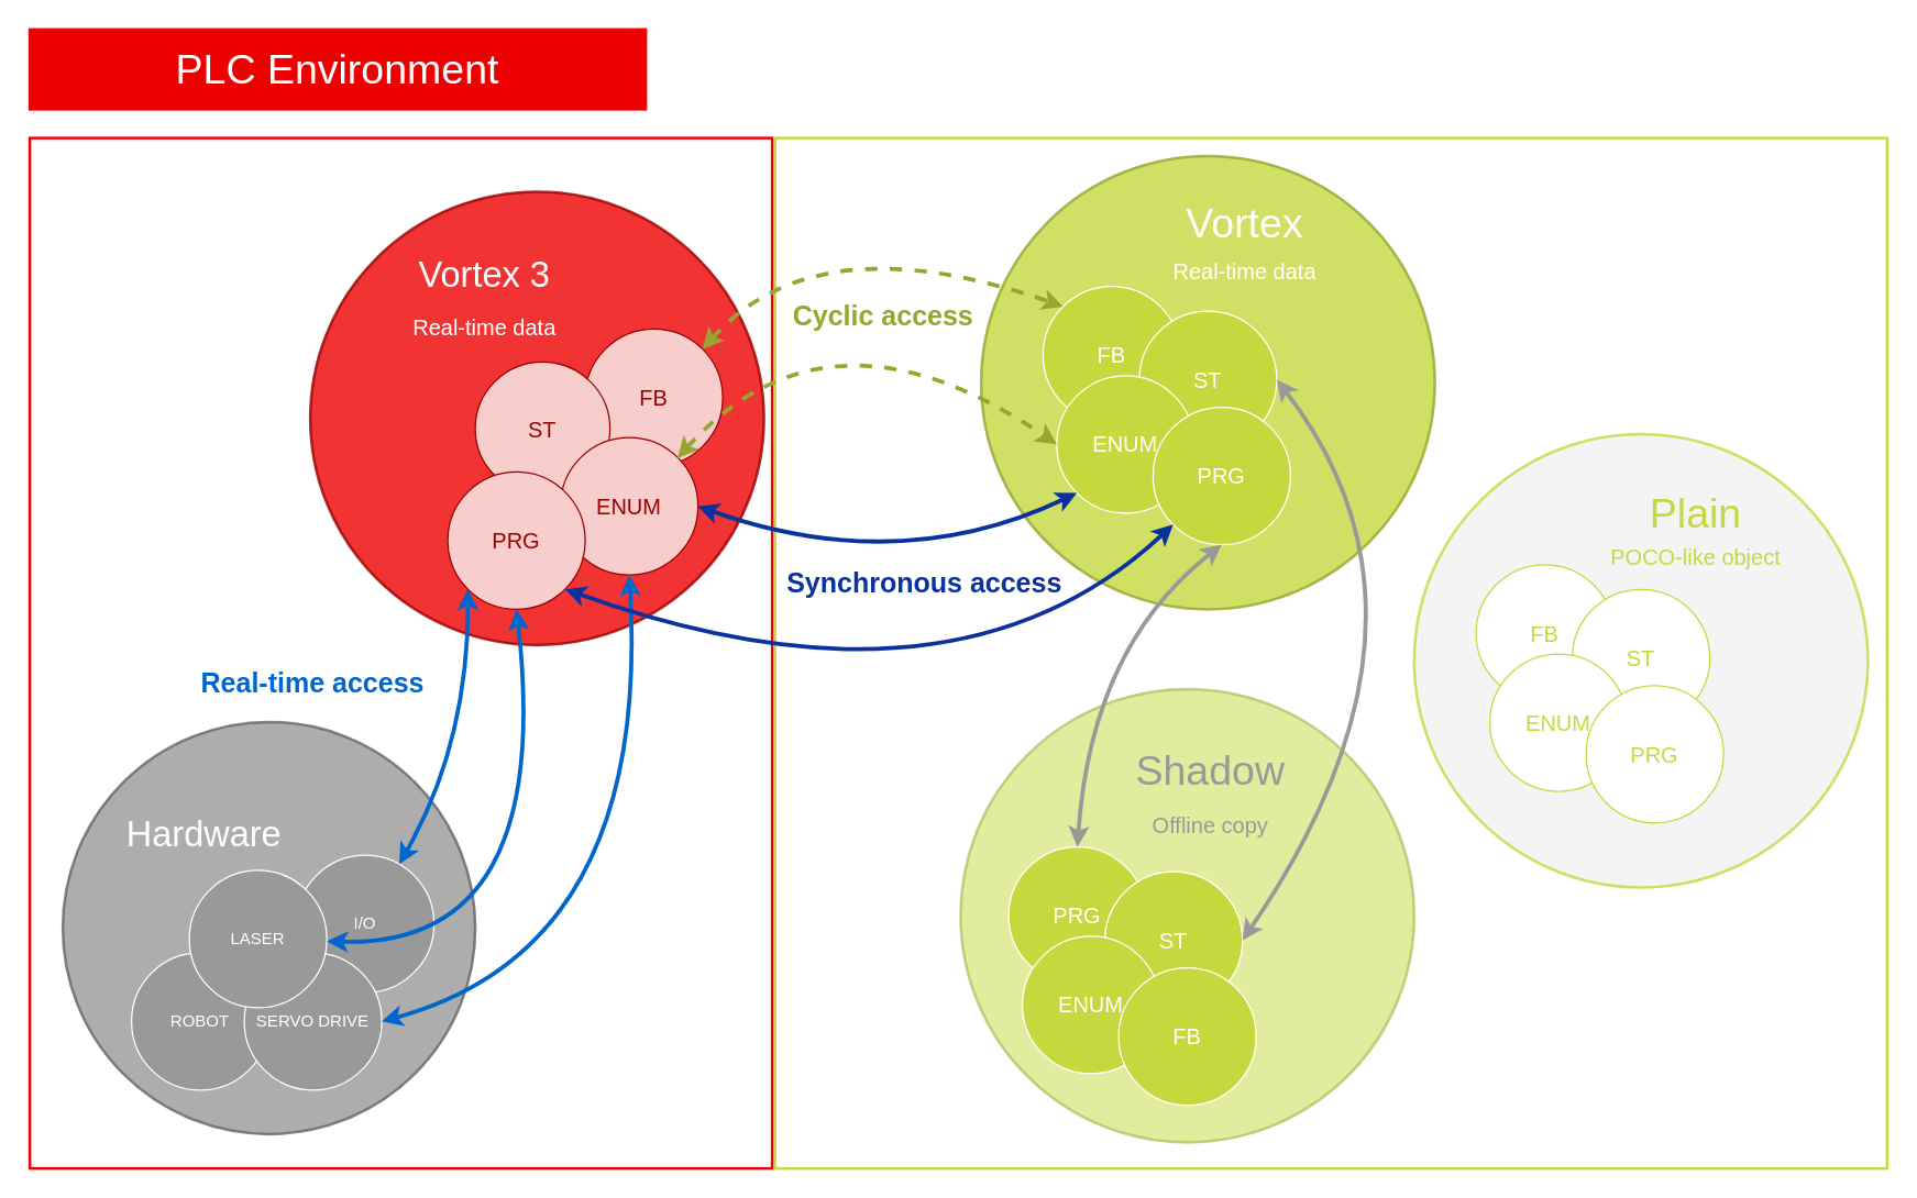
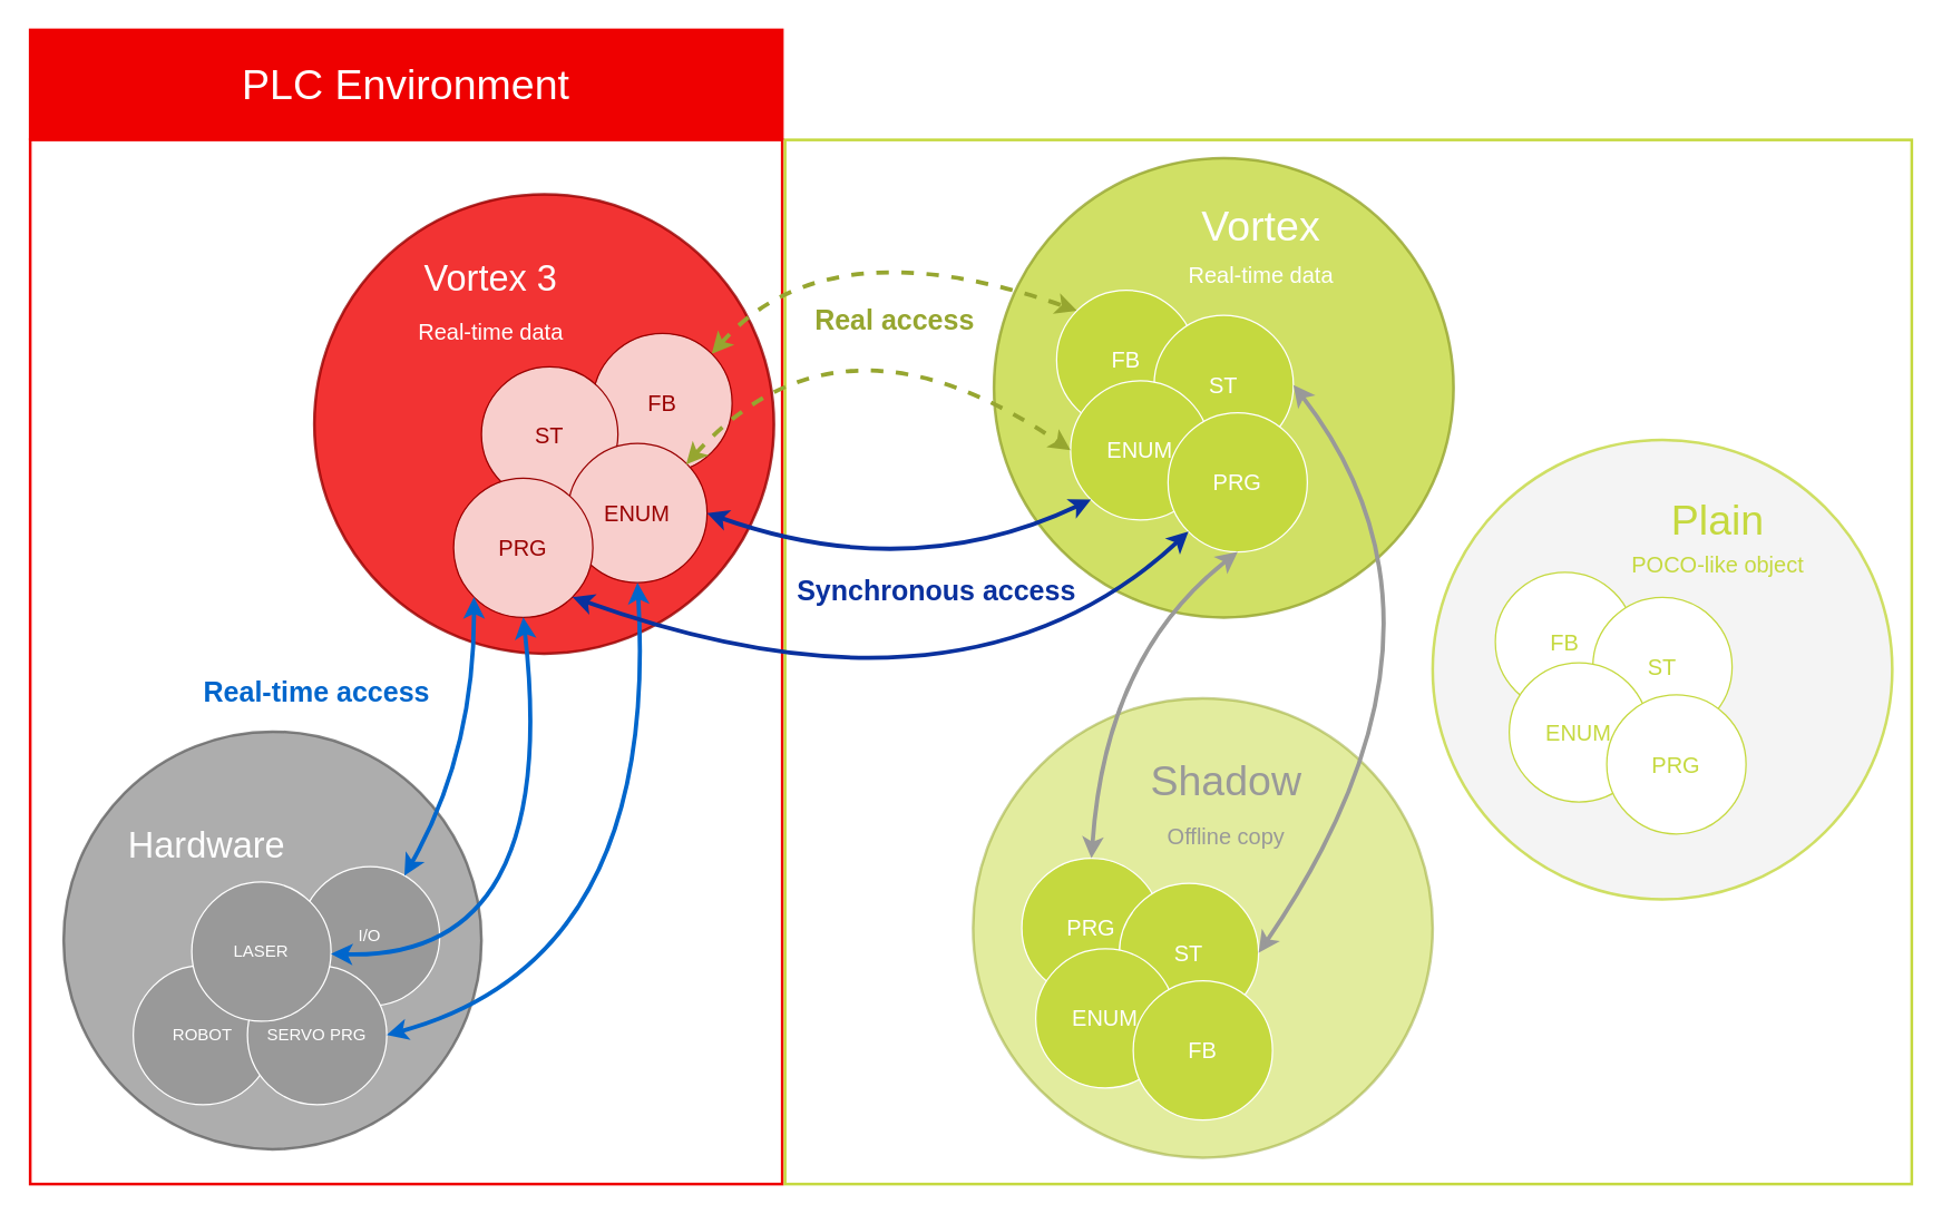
  <mxCell id="0" style=";html=1;" />
  <mxCell id="1" style=";html=1;" parent="0" />
  <mxCell id="2" value="" style="rounded=0;whiteSpace=wrap;html=1;strokeColor=#EF0000;fillColor=#FFFFFF;fontColor=#999999;align=center;strokeWidth=2;" vertex="1" parent="1"><mxGeometry x="21" y="100" width="540" height="750" as="geometry" /></mxCell>
  <mxCell id="3" value="" style="rounded=0;whiteSpace=wrap;html=1;strokeColor=#C5D93F;fillColor=#FFFFFF;fontColor=#999999;align=center;strokeWidth=2;" vertex="1" parent="1"><mxGeometry x="563" y="100" width="809" height="750" as="geometry" /></mxCell>
  <mxCell id="4" value="" style="ellipse;whiteSpace=wrap;html=1;rounded=0;shadow=0;strokeWidth=2;fillColor=#EF0000;fontSize=24;align=right;strokeColor=#990000;opacity=80;" parent="1" vertex="1"><mxGeometry x="225" y="139" width="330" height="330" as="geometry" /></mxCell>
  <mxCell id="5" value="" style="ellipse;whiteSpace=wrap;html=1;rounded=0;shadow=0;strokeWidth=2;fillColor=#999999;fontSize=24;align=right;strokeColor=#666666;opacity=80;fontColor=#333333;" parent="1" vertex="1"><mxGeometry x="45" y="525" width="300" height="300" as="geometry" /></mxCell>
  <mxCell id="6" value="" style="ellipse;whiteSpace=wrap;html=1;rounded=0;shadow=0;strokeWidth=2;fillColor=#C5D93F;fontSize=24;align=right;strokeColor=#96A630;opacity=80;" parent="1" vertex="1"><mxGeometry x="713" y="113" width="330" height="330" as="geometry" /></mxCell>
  <mxCell id="7" style="edgeStyle=none;curved=1;html=1;endArrow=classic;endFill=1;strokeColor=#96A630;strokeWidth=3;fontSize=24;dashed=1;entryX=0;entryY=0;entryDx=0;entryDy=0;exitX=1;exitY=0;exitDx=0;exitDy=0;startArrow=classic;startFill=1;" parent="1" source="9" target="22" edge="1"><mxGeometry relative="1" as="geometry"><Array as="points"><mxPoint x="593" y="160" /></Array></mxGeometry></mxCell>
- <mxCell id="8" value="&lt;font style=&quot;font-size: 20px&quot;&gt;&lt;b&gt;Cyclic access&lt;/b&gt;&lt;/font&gt;" style="text;html=1;strokeColor=none;fillColor=none;align=center;verticalAlign=middle;whiteSpace=wrap;rounded=0;shadow=0;fontSize=20;fontColor=#96A630;" parent="1" vertex="1"><mxGeometry x="533" y="208" width="218" height="41" as="geometry" /></mxCell>
+ <mxCell id="8" value="&lt;font style=&quot;font-size: 20px&quot;&gt;&lt;b&gt;Real access&lt;/b&gt;&lt;/font&gt;" style="text;html=1;strokeColor=none;fillColor=none;align=center;verticalAlign=middle;whiteSpace=wrap;rounded=0;shadow=0;fontSize=20;fontColor=#96A630;" parent="1" vertex="1"><mxGeometry x="533" y="208" width="218" height="41" as="geometry" /></mxCell>
  <mxCell id="9" value="&lt;font style=&quot;font-size: 16px&quot; color=&quot;#990000&quot;&gt;FB&lt;/font&gt;" style="ellipse;whiteSpace=wrap;html=1;fillColor=#f8cecc;align=center;strokeColor=#990000;" vertex="1" parent="1"><mxGeometry x="425" y="239" width="100" height="100" as="geometry" /></mxCell>
  <mxCell id="10" value="&lt;font style=&quot;font-size: 16px&quot; color=&quot;#990000&quot;&gt;ST&lt;/font&gt;" style="ellipse;whiteSpace=wrap;html=1;fillColor=#f8cecc;align=center;strokeColor=#990000;" vertex="1" parent="1"><mxGeometry x="345" y="263" width="98" height="97" as="geometry" /></mxCell>
  <mxCell id="11" value="&lt;font style=&quot;font-size: 16px&quot; color=&quot;#990000&quot;&gt;ENUM&lt;/font&gt;" style="ellipse;whiteSpace=wrap;html=1;fillColor=#f8cecc;align=center;strokeColor=#990000;" vertex="1" parent="1"><mxGeometry x="407" y="318" width="100" height="100" as="geometry" /></mxCell>
  <mxCell id="12" value="&lt;font style=&quot;font-size: 16px&quot; color=&quot;#990000&quot;&gt;PRG&lt;/font&gt;" style="ellipse;whiteSpace=wrap;html=1;fillColor=#f8cecc;align=center;strokeColor=#990000;" vertex="1" parent="1"><mxGeometry x="325" y="343" width="100" height="100" as="geometry" /></mxCell>
  <mxCell id="13" value="&lt;font color=&quot;#ffffff&quot; style=&quot;font-size: 26px&quot;&gt;Vortex 3&lt;/font&gt;" style="text;html=1;strokeColor=none;fillColor=none;align=center;verticalAlign=middle;whiteSpace=wrap;rounded=0;" vertex="1" parent="1"><mxGeometry x="287" y="185" width="130" height="30" as="geometry" /></mxCell>
  <mxCell id="14" value="&lt;font color=&quot;#ffffff&quot;&gt;I/O&lt;/font&gt;" style="ellipse;whiteSpace=wrap;html=1;fillColor=#999999;align=center;strokeColor=#FFFFFF;" vertex="1" parent="1"><mxGeometry x="215" y="622" width="100" height="100" as="geometry" /></mxCell>
  <mxCell id="15" value="&lt;font color=&quot;#ffffff&quot;&gt;ROBOT&lt;/font&gt;" style="ellipse;whiteSpace=wrap;html=1;fillColor=#999999;align=center;strokeColor=#FFFFFF;" vertex="1" parent="1"><mxGeometry x="95" y="693" width="100" height="100" as="geometry" /></mxCell>
- <mxCell id="16" value="&lt;font color=&quot;#ffffff&quot;&gt;SERVO DRIVE&lt;/font&gt;" style="ellipse;whiteSpace=wrap;html=1;fillColor=#999999;align=center;strokeColor=#FFFFFF;" vertex="1" parent="1"><mxGeometry x="177" y="693" width="100" height="100" as="geometry" /></mxCell>
+ <mxCell id="16" value="&lt;font color=&quot;#ffffff&quot;&gt;SERVO PRG&lt;/font&gt;" style="ellipse;whiteSpace=wrap;html=1;fillColor=#999999;align=center;strokeColor=#FFFFFF;" vertex="1" parent="1"><mxGeometry x="177" y="693" width="100" height="100" as="geometry" /></mxCell>
  <mxCell id="17" value="&lt;font color=&quot;#ffffff&quot;&gt;LASER&lt;/font&gt;" style="ellipse;whiteSpace=wrap;html=1;fillColor=#999999;align=center;strokeColor=#FFFFFF;" vertex="1" parent="1"><mxGeometry x="137" y="633" width="100" height="100" as="geometry" /></mxCell>
  <mxCell id="18" value="&lt;font color=&quot;#ffffff&quot; style=&quot;font-size: 26px&quot;&gt;Hardware&lt;/font&gt;" style="text;html=1;strokeColor=none;fillColor=none;align=center;verticalAlign=middle;whiteSpace=wrap;rounded=0;" vertex="1" parent="1"><mxGeometry x="83" y="592" width="130" height="30" as="geometry" /></mxCell>
  <mxCell id="19" style="edgeStyle=none;curved=1;html=1;entryX=0.5;entryY=1;endArrow=classic;endFill=1;strokeColor=#0066CC;strokeWidth=3;fontSize=24;entryDx=0;entryDy=0;exitX=1;exitY=0.5;exitDx=0;exitDy=0;startArrow=classic;startFill=1;" edge="1" parent="1" source="16" target="11"><mxGeometry relative="1" as="geometry"><Array as="points"><mxPoint x="473" y="690" /></Array><mxPoint x="1355" y="291.284" as="sourcePoint" /><mxPoint x="963" y="154" as="targetPoint" /></mxGeometry></mxCell>
  <mxCell id="20" style="edgeStyle=none;curved=1;html=1;entryX=0.5;entryY=1;endArrow=classic;endFill=1;strokeColor=#0066CC;strokeWidth=3;fontSize=24;entryDx=0;entryDy=0;startArrow=classic;startFill=1;" edge="1" parent="1" source="17" target="12"><mxGeometry relative="1" as="geometry"><Array as="points"><mxPoint x="403" y="690" /></Array><mxPoint x="155" y="721" as="sourcePoint" /><mxPoint x="467" y="428" as="targetPoint" /></mxGeometry></mxCell>
  <mxCell id="21" style="edgeStyle=none;curved=1;html=1;entryX=0;entryY=1;endArrow=classic;endFill=1;strokeColor=#0066CC;strokeWidth=3;fontSize=24;entryDx=0;entryDy=0;startArrow=classic;startFill=1;" edge="1" parent="1" source="14" target="12"><mxGeometry relative="1" as="geometry"><Array as="points"><mxPoint x="340" y="540" /></Array><mxPoint x="237" y="721" as="sourcePoint" /><mxPoint x="420.355" y="438.355" as="targetPoint" /></mxGeometry></mxCell>
  <mxCell id="22" value="&lt;font color=&quot;#ffffff&quot; style=&quot;font-size: 16px&quot;&gt;FB&lt;/font&gt;" style="ellipse;whiteSpace=wrap;html=1;fillColor=#C5D93F;align=center;strokeColor=#FFFFFF;" vertex="1" parent="1"><mxGeometry x="758" y="208" width="100" height="100" as="geometry" /></mxCell>
  <mxCell id="23" value="&lt;font color=&quot;#ffffff&quot; style=&quot;font-size: 16px&quot;&gt;ST&lt;/font&gt;" style="ellipse;whiteSpace=wrap;html=1;fillColor=#C5D93F;align=center;strokeColor=#FFFFFF;" vertex="1" parent="1"><mxGeometry x="828" y="226" width="100" height="100" as="geometry" /></mxCell>
  <mxCell id="24" value="&lt;font color=&quot;#ffffff&quot; style=&quot;font-size: 16px&quot;&gt;ENUM&lt;/font&gt;" style="ellipse;whiteSpace=wrap;html=1;fillColor=#C5D93F;align=center;strokeColor=#FFFFFF;" vertex="1" parent="1"><mxGeometry x="768" y="273" width="100" height="100" as="geometry" /></mxCell>
  <mxCell id="25" value="&lt;font color=&quot;#ffffff&quot; style=&quot;font-size: 16px&quot;&gt;PRG&lt;/font&gt;" style="ellipse;whiteSpace=wrap;html=1;fillColor=#C5D93F;align=center;strokeColor=#FFFFFF;" vertex="1" parent="1"><mxGeometry x="838" y="296" width="100" height="100" as="geometry" /></mxCell>
  <mxCell id="26" style="edgeStyle=none;curved=1;html=1;endArrow=classic;endFill=1;strokeColor=#96A630;strokeWidth=3;fontSize=24;dashed=1;entryX=0;entryY=0.5;entryDx=0;entryDy=0;startArrow=classic;startFill=1;" edge="1" parent="1" target="24"><mxGeometry relative="1" as="geometry"><Array as="points"><mxPoint x="603" y="210" /></Array><mxPoint x="492" y="333" as="sourcePoint" /><mxPoint x="827.645" y="169.645" as="targetPoint" /></mxGeometry></mxCell>
  <mxCell id="27" value="&lt;font color=&quot;#ffffff&quot; style=&quot;font-size: 30px&quot;&gt;Vortex&lt;/font&gt;" style="text;html=1;strokeColor=none;fillColor=none;align=center;verticalAlign=middle;whiteSpace=wrap;rounded=0;" vertex="1" parent="1"><mxGeometry x="795" y="138.5" width="220" height="46.5" as="geometry" /></mxCell>
  <mxCell id="28" style="edgeStyle=none;curved=1;html=1;endArrow=classic;endFill=1;strokeColor=#0A319E;strokeWidth=3;fontSize=24;entryX=0;entryY=1;entryDx=0;entryDy=0;exitX=1;exitY=0.5;exitDx=0;exitDy=0;startArrow=classic;startFill=1;" edge="1" parent="1" source="11" target="24"><mxGeometry relative="1" as="geometry"><Array as="points"><mxPoint x="653" y="420" /></Array><mxPoint x="502.355" y="342.645" as="sourcePoint" /><mxPoint x="823" y="270" as="targetPoint" /></mxGeometry></mxCell>
  <mxCell id="29" style="edgeStyle=none;curved=1;html=1;endArrow=classic;endFill=1;strokeColor=#0A319E;strokeWidth=3;fontSize=24;entryX=0;entryY=1;entryDx=0;entryDy=0;exitX=1;exitY=1;exitDx=0;exitDy=0;startArrow=classic;startFill=1;" edge="1" parent="1" source="12" target="25"><mxGeometry relative="1" as="geometry"><Array as="points"><mxPoint x="693" y="530" /></Array><mxPoint x="512.355" y="352.645" as="sourcePoint" /><mxPoint x="833" y="280" as="targetPoint" /></mxGeometry></mxCell>
  <mxCell id="30" value="&lt;font size=&quot;1&quot;&gt;&lt;b style=&quot;font-size: 20px&quot;&gt;Synchronous access&lt;/b&gt;&lt;/font&gt;" style="text;html=1;strokeColor=none;fillColor=none;align=center;verticalAlign=middle;whiteSpace=wrap;rounded=0;shadow=0;fontSize=20;fontColor=#0A319E;" vertex="1" parent="1"><mxGeometry x="563" y="402" width="218" height="41" as="geometry" /></mxCell>
  <mxCell id="31" value="" style="ellipse;whiteSpace=wrap;html=1;rounded=0;shadow=0;strokeWidth=2;fillColor=#C5D93F;fontSize=24;align=right;strokeColor=#96A630;opacity=50;" vertex="1" parent="1"><mxGeometry x="698" y="501" width="330" height="330" as="geometry" /></mxCell>
  <mxCell id="32" value="&lt;font color=&quot;#ffffff&quot; style=&quot;font-size: 16px&quot;&gt;PRG&lt;/font&gt;" style="ellipse;whiteSpace=wrap;html=1;fillColor=#C5D93F;align=center;strokeColor=#FFFFFF;" vertex="1" parent="1"><mxGeometry x="733" y="616" width="100" height="100" as="geometry" /></mxCell>
  <mxCell id="33" value="&lt;font color=&quot;#ffffff&quot; style=&quot;font-size: 16px&quot;&gt;ST&lt;/font&gt;" style="ellipse;whiteSpace=wrap;html=1;fillColor=#C5D93F;align=center;strokeColor=#FFFFFF;" vertex="1" parent="1"><mxGeometry x="803" y="634" width="100" height="100" as="geometry" /></mxCell>
  <mxCell id="34" value="&lt;font color=&quot;#ffffff&quot; style=&quot;font-size: 16px&quot;&gt;ENUM&lt;/font&gt;" style="ellipse;whiteSpace=wrap;html=1;fillColor=#C5D93F;align=center;strokeColor=#FFFFFF;" vertex="1" parent="1"><mxGeometry x="743" y="681" width="100" height="100" as="geometry" /></mxCell>
  <mxCell id="35" value="&lt;font color=&quot;#ffffff&quot; style=&quot;font-size: 16px&quot;&gt;FB&lt;/font&gt;" style="ellipse;whiteSpace=wrap;html=1;fillColor=#C5D93F;align=center;strokeColor=#FFFFFF;" vertex="1" parent="1"><mxGeometry x="813" y="704" width="100" height="100" as="geometry" /></mxCell>
  <mxCell id="36" value="&lt;font style=&quot;font-size: 30px&quot; color=&quot;#999999&quot;&gt;Shadow&lt;/font&gt;" style="text;html=1;strokeColor=none;fillColor=none;align=center;verticalAlign=middle;whiteSpace=wrap;rounded=0;" vertex="1" parent="1"><mxGeometry x="770" y="536.5" width="220" height="46.5" as="geometry" /></mxCell>
  <mxCell id="37" value="&lt;font style=&quot;font-size: 20px&quot;&gt;&lt;b&gt;Real-time access&lt;/b&gt;&lt;/font&gt;" style="text;html=1;strokeColor=none;fillColor=none;align=center;verticalAlign=middle;whiteSpace=wrap;rounded=0;shadow=0;fontSize=20;fontColor=#0066CC;rotation=0;" vertex="1" parent="1"><mxGeometry x="118" y="475.5" width="218" height="41" as="geometry" /></mxCell>
  <mxCell id="38" style="edgeStyle=none;curved=1;html=1;endArrow=classic;endFill=1;strokeColor=#999999;strokeWidth=3;fontSize=24;entryX=0.5;entryY=1;entryDx=0;entryDy=0;exitX=0.5;exitY=0;exitDx=0;exitDy=0;startArrow=classic;startFill=1;" edge="1" parent="1" source="32" target="25"><mxGeometry relative="1" as="geometry"><Array as="points"><mxPoint x="793" y="470" /></Array><mxPoint x="1023" y="452.64" as="sourcePoint" /><mxPoint x="1273.645" y="442.995" as="targetPoint" /></mxGeometry></mxCell>
  <mxCell id="39" style="edgeStyle=none;curved=1;html=1;endArrow=classic;endFill=1;strokeColor=#999999;strokeWidth=3;fontSize=24;entryX=1;entryY=0.5;entryDx=0;entryDy=0;exitX=1;exitY=0.5;exitDx=0;exitDy=0;startArrow=classic;startFill=1;" edge="1" parent="1" source="33" target="23"><mxGeometry relative="1" as="geometry"><Array as="points"><mxPoint x="1063" y="450" /></Array><mxPoint x="767.645" y="604.645" as="sourcePoint" /><mxPoint x="803" y="383" as="targetPoint" /></mxGeometry></mxCell>
  <mxCell id="40" value="&lt;font style=&quot;font-size: 16px&quot;&gt;Offline copy&lt;/font&gt;" style="text;html=1;strokeColor=none;fillColor=none;align=center;verticalAlign=middle;whiteSpace=wrap;rounded=0;shadow=0;fontSize=20;fontColor=#999999;" vertex="1" parent="1"><mxGeometry x="771" y="577.5" width="218" height="41" as="geometry" /></mxCell>
  <mxCell id="41" value="" style="ellipse;whiteSpace=wrap;html=1;rounded=0;shadow=0;strokeWidth=2;fillColor=#F2F2F2;fontSize=24;align=right;strokeColor=#C5D93F;opacity=80;" vertex="1" parent="1"><mxGeometry x="1028" y="315.5" width="330" height="330" as="geometry" /></mxCell>
  <mxCell id="42" value="&lt;font style=&quot;font-size: 16px&quot; color=&quot;#c5d93f&quot;&gt;FB&lt;/font&gt;" style="ellipse;whiteSpace=wrap;html=1;fillColor=#FFFFFF;align=center;strokeColor=#C5D93F;" vertex="1" parent="1"><mxGeometry x="1073" y="410.5" width="100" height="100" as="geometry" /></mxCell>
  <mxCell id="43" value="&lt;font color=&quot;#c5d93f&quot; style=&quot;font-size: 16px&quot;&gt;ST&lt;/font&gt;" style="ellipse;whiteSpace=wrap;html=1;fillColor=#FFFFFF;align=center;strokeColor=#C5D93F;" vertex="1" parent="1"><mxGeometry x="1143" y="428.5" width="100" height="100" as="geometry" /></mxCell>
  <mxCell id="44" value="&lt;font style=&quot;font-size: 16px&quot; color=&quot;#c5d93f&quot;&gt;ENUM&lt;/font&gt;" style="ellipse;whiteSpace=wrap;html=1;fillColor=#FFFFFF;align=center;strokeColor=#C5D93F;" vertex="1" parent="1"><mxGeometry x="1083" y="475.5" width="100" height="100" as="geometry" /></mxCell>
  <mxCell id="45" value="&lt;font color=&quot;#c5d93f&quot; style=&quot;font-size: 16px&quot;&gt;PRG&lt;/font&gt;" style="ellipse;whiteSpace=wrap;html=1;fillColor=#FFFFFF;align=center;strokeColor=#C5D93F;" vertex="1" parent="1"><mxGeometry x="1153" y="498.5" width="100" height="100" as="geometry" /></mxCell>
  <mxCell id="46" value="&lt;font color=&quot;#c5d93f&quot;&gt;&lt;font style=&quot;font-size: 30px&quot;&gt;Plain&lt;/font&gt;&lt;br&gt;&lt;/font&gt;" style="text;html=1;strokeColor=none;fillColor=none;align=center;verticalAlign=middle;whiteSpace=wrap;rounded=0;" vertex="1" parent="1"><mxGeometry x="1123" y="349.5" width="220" height="46.5" as="geometry" /></mxCell>
- <mxCell id="47" value="&lt;font style=&quot;font-size: 30px&quot; color=&quot;#ffffff&quot;&gt;PLC Environment&lt;/font&gt;" style="text;html=1;strokeColor=none;fillColor=#EF0000;align=center;verticalAlign=middle;whiteSpace=wrap;rounded=0;" vertex="1" parent="1"><mxGeometry x="20" y="20" width="450" height="60" as="geometry" /></mxCell>
+ <mxCell id="47" value="&lt;font style=&quot;font-size: 30px&quot; color=&quot;#ffffff&quot;&gt;PLC Environment&lt;/font&gt;" style="text;html=1;strokeColor=none;fillColor=#EF0000;align=center;verticalAlign=middle;whiteSpace=wrap;rounded=0;" vertex="1" parent="1"><mxGeometry x="20" y="20" width="542" height="80" as="geometry" /></mxCell>
  <mxCell id="48" value="&lt;font color=&quot;#c5d93f&quot;&gt;&lt;font style=&quot;font-size: 16px&quot;&gt;POCO-like object&lt;/font&gt;&lt;/font&gt;" style="text;html=1;strokeColor=none;fillColor=none;align=center;verticalAlign=middle;whiteSpace=wrap;rounded=0;" vertex="1" parent="1"><mxGeometry x="1123" y="382" width="220" height="46.5" as="geometry" /></mxCell>
  <mxCell id="49" value="&lt;font color=&quot;#ffffff&quot;&gt;&lt;span style=&quot;font-size: 16px&quot;&gt;Real-time data&lt;/span&gt;&lt;/font&gt;" style="text;html=1;strokeColor=none;fillColor=none;align=center;verticalAlign=middle;whiteSpace=wrap;rounded=0;shadow=0;fontSize=20;fontColor=#999999;" vertex="1" parent="1"><mxGeometry x="796" y="174" width="218" height="41" as="geometry" /></mxCell>
  <mxCell id="50" value="&lt;font color=&quot;#ffffff&quot;&gt;&lt;span style=&quot;font-size: 16px&quot;&gt;Real-time data&lt;/span&gt;&lt;/font&gt;" style="text;html=1;strokeColor=none;fillColor=none;align=center;verticalAlign=middle;whiteSpace=wrap;rounded=0;shadow=0;fontSize=20;fontColor=#999999;" vertex="1" parent="1"><mxGeometry x="243" y="215" width="218" height="41" as="geometry" /></mxCell>
